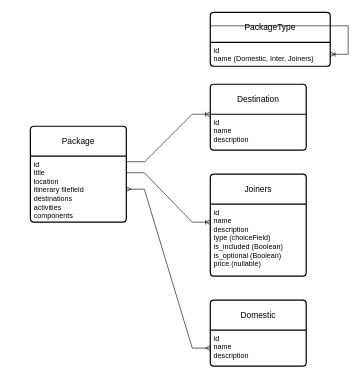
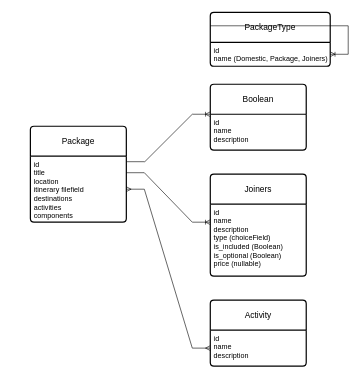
  <mxCell id="0" />
  <mxCell id="1" parent="0" />
  <mxCell id="2" value="Package" style="swimlane;childLayout=stackLayout;horizontal=1;startSize=50;horizontalStack=0;rounded=1;fontSize=14;fontStyle=0;strokeWidth=2;resizeParent=0;resizeLast=1;shadow=0;dashed=0;align=center;arcSize=4;whiteSpace=wrap;html=1;" vertex="1" parent="1"><mxGeometry x="50" y="210" width="160" height="160" as="geometry" /></mxCell>
  <mxCell id="3" value="id&lt;br&gt;title&lt;br style=&quot;border-color: var(--border-color);&quot;&gt;location&lt;br style=&quot;border-color: var(--border-color);&quot;&gt;itinerary filefield&lt;br&gt;destinations&lt;br&gt;activities&lt;br&gt;components" style="align=left;strokeColor=none;fillColor=none;spacingLeft=4;fontSize=12;verticalAlign=top;resizable=0;rotatable=0;part=1;html=1;" vertex="1" parent="2"><mxGeometry y="50" width="160" height="110" as="geometry" /></mxCell>
  <mxCell id="4" value="" style="edgeStyle=entityRelationEdgeStyle;fontSize=12;html=1;endArrow=ERoneToMany;rounded=0;entryX=0;entryY=0.25;entryDx=0;entryDy=0;exitX=1;exitY=0.25;exitDx=0;exitDy=0;" edge="1" parent="1" source="3" target="6"><mxGeometry width="100" height="100" relative="1" as="geometry"><mxPoint x="210" y="315" as="sourcePoint" /><mxPoint x="270" y="285" as="targetPoint" /></mxGeometry></mxCell>
  <mxCell id="5" value="Joiners" style="swimlane;childLayout=stackLayout;horizontal=1;startSize=50;horizontalStack=0;rounded=1;fontSize=14;fontStyle=0;strokeWidth=2;resizeParent=0;resizeLast=1;shadow=0;dashed=0;align=center;arcSize=4;whiteSpace=wrap;html=1;" vertex="1" parent="1"><mxGeometry x="350" y="290" width="160" height="170" as="geometry" /></mxCell>
  <mxCell id="6" value="id&lt;br&gt;name&lt;br&gt;description&lt;br&gt;type (choiceField)&lt;br&gt;is_included (Boolean)&lt;br&gt;is_optional (Boolean)&lt;br&gt;price (nullable)" style="align=left;strokeColor=none;fillColor=none;spacingLeft=4;fontSize=12;verticalAlign=top;resizable=0;rotatable=0;part=1;html=1;" vertex="1" parent="5"><mxGeometry y="50" width="160" height="120" as="geometry" /></mxCell>
- <mxCell id="7" value="Destination" style="swimlane;childLayout=stackLayout;horizontal=1;startSize=50;horizontalStack=0;rounded=1;fontSize=14;fontStyle=0;strokeWidth=2;resizeParent=0;resizeLast=1;shadow=0;dashed=0;align=center;arcSize=4;whiteSpace=wrap;html=1;" vertex="1" parent="1"><mxGeometry x="350" y="140" width="160" height="110" as="geometry" /></mxCell>
+ <mxCell id="7" value="Boolean" style="swimlane;childLayout=stackLayout;horizontal=1;startSize=50;horizontalStack=0;rounded=1;fontSize=14;fontStyle=0;strokeWidth=2;resizeParent=0;resizeLast=1;shadow=0;dashed=0;align=center;arcSize=4;whiteSpace=wrap;html=1;" vertex="1" parent="1"><mxGeometry x="350" y="140" width="160" height="110" as="geometry" /></mxCell>
  <mxCell id="8" value="id&lt;br&gt;name&lt;br&gt;description" style="align=left;strokeColor=none;fillColor=none;spacingLeft=4;fontSize=12;verticalAlign=top;resizable=0;rotatable=0;part=1;html=1;" vertex="1" parent="7"><mxGeometry y="50" width="160" height="60" as="geometry" /></mxCell>
  <mxCell id="9" style="edgeStyle=orthogonalEdgeStyle;rounded=0;orthogonalLoop=1;jettySize=auto;html=1;exitX=0.5;exitY=1;exitDx=0;exitDy=0;" edge="1" parent="7" source="8" target="8"><mxGeometry relative="1" as="geometry" /></mxCell>
  <mxCell id="10" style="edgeStyle=orthogonalEdgeStyle;rounded=0;orthogonalLoop=1;jettySize=auto;html=1;exitX=0.5;exitY=1;exitDx=0;exitDy=0;" edge="1" parent="7" source="8" target="8"><mxGeometry relative="1" as="geometry" /></mxCell>
- <mxCell id="11" value="Domestic" style="swimlane;childLayout=stackLayout;horizontal=1;startSize=50;horizontalStack=0;rounded=1;fontSize=14;fontStyle=0;strokeWidth=2;resizeParent=0;resizeLast=1;shadow=0;dashed=0;align=center;arcSize=4;whiteSpace=wrap;html=1;" vertex="1" parent="1"><mxGeometry x="350" y="500" width="160" height="110" as="geometry" /></mxCell>
+ <mxCell id="11" value="Activity" style="swimlane;childLayout=stackLayout;horizontal=1;startSize=50;horizontalStack=0;rounded=1;fontSize=14;fontStyle=0;strokeWidth=2;resizeParent=0;resizeLast=1;shadow=0;dashed=0;align=center;arcSize=4;whiteSpace=wrap;html=1;" vertex="1" parent="1"><mxGeometry x="350" y="500" width="160" height="110" as="geometry" /></mxCell>
  <mxCell id="12" value="id&lt;br&gt;name&lt;br&gt;description&lt;br&gt;" style="align=left;strokeColor=none;fillColor=none;spacingLeft=4;fontSize=12;verticalAlign=top;resizable=0;rotatable=0;part=1;html=1;" vertex="1" parent="11"><mxGeometry y="50" width="160" height="60" as="geometry" /></mxCell>
  <mxCell id="13" value="" style="edgeStyle=entityRelationEdgeStyle;fontSize=12;html=1;endArrow=ERmany;startArrow=ERmany;rounded=0;entryX=0;entryY=0.5;entryDx=0;entryDy=0;exitX=1;exitY=0.5;exitDx=0;exitDy=0;" edge="1" parent="1" source="3" target="12"><mxGeometry width="100" height="100" relative="1" as="geometry"><mxPoint x="210" y="343" as="sourcePoint" /><mxPoint x="70" y="305" as="targetPoint" /><Array as="points"><mxPoint x="60" y="430" /><mxPoint x="20" y="481.25" /></Array></mxGeometry></mxCell>
  <mxCell id="14" value="PackageType" style="swimlane;childLayout=stackLayout;horizontal=1;startSize=50;horizontalStack=0;rounded=1;fontSize=14;fontStyle=0;strokeWidth=2;resizeParent=0;resizeLast=1;shadow=0;dashed=0;align=center;arcSize=4;whiteSpace=wrap;html=1;" vertex="1" parent="1"><mxGeometry x="350" y="20" width="200" height="90" as="geometry" /></mxCell>
- <mxCell id="15" value="id&lt;br&gt;name (Domestic, Inter, Joiners)" style="align=left;strokeColor=none;fillColor=none;spacingLeft=4;fontSize=12;verticalAlign=top;resizable=0;rotatable=0;part=1;html=1;" vertex="1" parent="14"><mxGeometry y="50" width="200" height="40" as="geometry" /></mxCell>
+ <mxCell id="15" value="id&lt;br&gt;name (Domestic, Package, Joiners)" style="align=left;strokeColor=none;fillColor=none;spacingLeft=4;fontSize=12;verticalAlign=top;resizable=0;rotatable=0;part=1;html=1;" vertex="1" parent="14"><mxGeometry y="50" width="200" height="40" as="geometry" /></mxCell>
  <mxCell id="16" value="" style="edgeStyle=entityRelationEdgeStyle;fontSize=12;html=1;endArrow=ERoneToMany;rounded=0;exitX=0;exitY=0.25;exitDx=0;exitDy=0;" edge="1" parent="1" source="14" target="15"><mxGeometry width="100" height="100" relative="1" as="geometry"><mxPoint x="80" y="110" as="sourcePoint" /><mxPoint x="100" y="252.5" as="targetPoint" /></mxGeometry></mxCell>
  <mxCell id="17" value="" style="edgeStyle=entityRelationEdgeStyle;fontSize=12;html=1;endArrow=ERoneToMany;rounded=0;exitX=1.005;exitY=0.083;exitDx=0;exitDy=0;entryX=0;entryY=0;entryDx=0;entryDy=0;exitPerimeter=0;" edge="1" parent="1" source="3" target="8"><mxGeometry width="100" height="100" relative="1" as="geometry"><mxPoint x="110" y="110" as="sourcePoint" /><mxPoint x="210" y="10" as="targetPoint" /></mxGeometry></mxCell>
